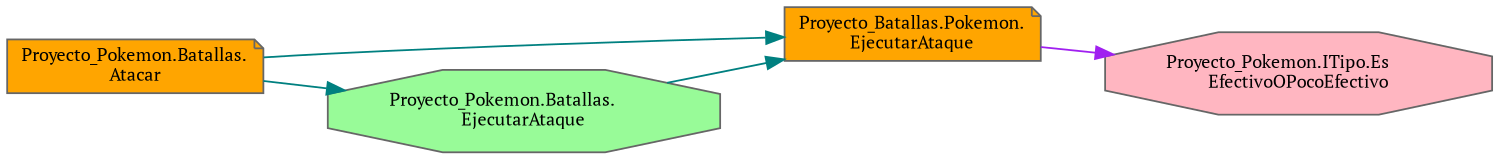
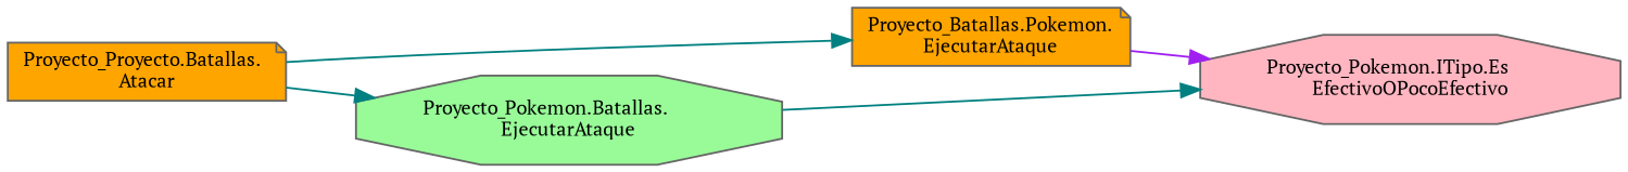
  digraph {
    fontname="PT Serif"
    rankdir=RL
    node [color=grey40 fillcolor=orange fontname="PT Serif" fontsize=10 shape=octagon style=filled]
    edge [color=teal dir=back fontname="PT Serif" fontsize=10 labelfontname=Helvetica labelfontsize=10 style=solid]
    n1 [color=gray40 fillcolor=lightpink fontcolor=black height=0.2 label="Proyecto_Pokemon.ITipo.Es\lEfectivoOPocoEfectivo" width=0.4]
    n2 [height=0.2 label="Proyecto_Batallas.Pokemon.\lEjecutarAtaque" shape=note width=0.4]
-   n3 [height=0.2 label="Proyecto_Pokemon.Batallas.\lAtacar" shape=note width=0.4]
+   n3 [height=0.2 label="Proyecto_Proyecto.Batallas.\lAtacar" shape=note width=0.4]
    n4 [fillcolor=palegreen height=0.2 label="Proyecto_Pokemon.Batallas.\lEjecutarAtaque" width=0.4]
    n1 -> n2 [color=purple]
    n2 -> n3
-   n2 -> n4
+   n1 -> n4
    n4 -> n3
  }
